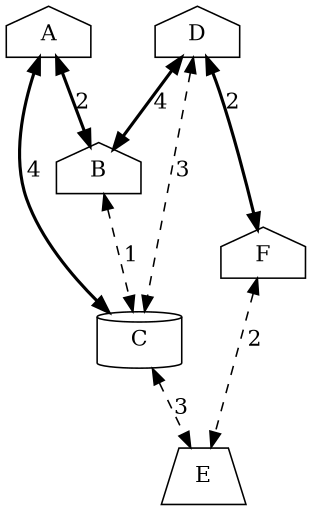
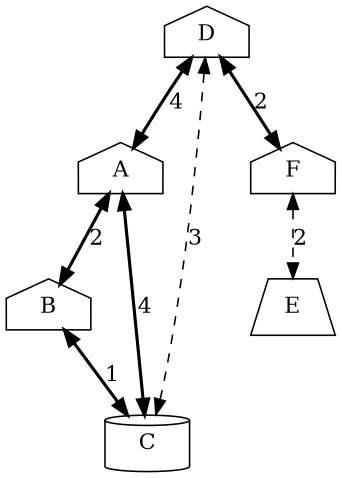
  digraph {
    node [shape=house]
    edge [dir=both style=bold]
    A
    B
    C [shape=cylinder]
    E [shape=trapezium]
    D
    F
    A -> B [label=2]
    A -> C [label=4]
-   B -> C [label=1 style=dashed]
-   C -> E [label=3 style=dashed]
-   D -> B [label=4]
+   B -> C [label=1]
+   D -> A [label=4]
    D -> C [label=3 style=dashed]
    D -> F [label=2]
    F -> E [label=2 style=dashed]
  }
